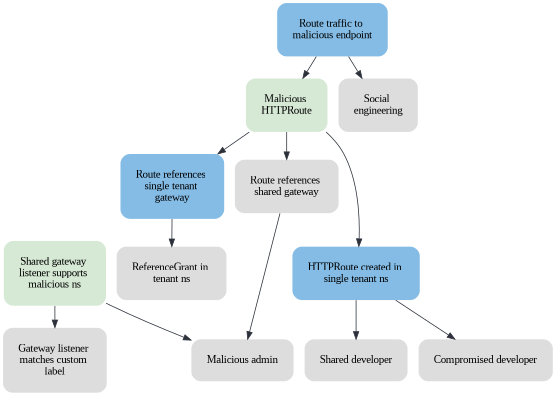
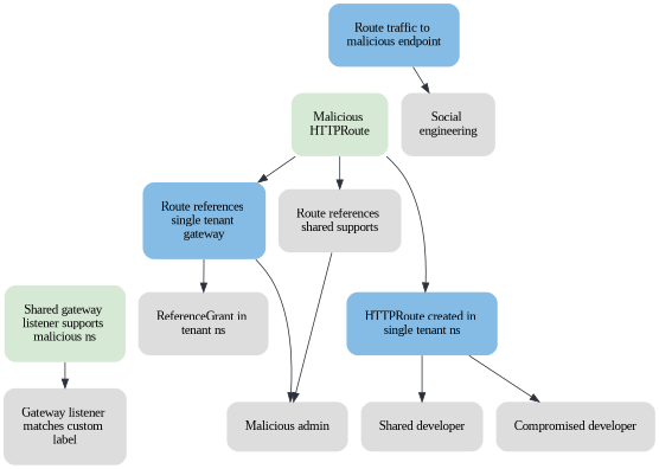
  digraph {
    fontname="Liberation Serif"
    labelloc=t
    nodesep=0.2
    rankdir=TB
    ranksep=0.4
    splines=true
    node [color="#DDDDDD" fontname="Liberation Serif" margin=0.28 shape=plaintext style="filled, rounded"]
    edge [color="#2B303A" fontname="Liberation Serif"]
    n1 [color="#D6E9D5" label="Malicious \nHTTPRoute"]
    n2 [label="Social \nengineering"]
    n3 [color="#84BCE6" label="Route references \nsingle tenant \ngateway"]
-   n4 [label="Route references \nshared gateway"]
+   n4 [label="Route references \nshared supports"]
    n5 [color="#D6E9D5" label="Shared gateway \nlistener supports \nmalicious ns"]
    n6 [color="#84BCE6" label="HTTPRoute created in \nsingle tenant ns"]
    n7 [label="ReferenceGrant in \ntenant ns"]
    n8 [label="Malicious admin"]
    n9 [label="Gateway listener \nmatches custom \nlabel"]
    n10 [label="Shared developer"]
    n11 [label="Compromised developer"]
    n12 [color="#84BCE6" label="Route traffic to \nmalicious endpoint"]
    subgraph sub_1 {
      rank=same
      n1
      n2
    }
    subgraph sub_2 {
      rank=same
      n3
      n4
    }
    subgraph sub_3 {
      rank=same
      n5
      n6
      n7
    }
    subgraph sub_4 {
      rank=same
      n8
      n9
      n10
      n11
    }
    n1 -> n3
    n1 -> n4
    n1 -> n6
    n3 -> n7
    n4 -> n8
-   n5 -> n8
+   n3 -> n8
    n5 -> n9
    n6 -> n10
    n6 -> n11
-   n12 -> n1
    n12 -> n2
  }
